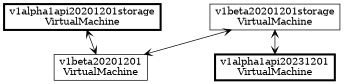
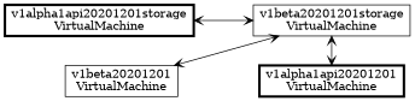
  graph {
    nodesep=1
    node [penwidth=1 shape=rect]
    edge [arrowhead=vee arrowtail=vee dir=both]
    n1 [label="v1beta20201201storage\nVirtualMachine"]
    n2 [label="v1alpha1api20201201storage\nVirtualMachine" penwidth=3]
-   n3 [label="v1alpha1api20231201\nVirtualMachine" penwidth=3]
+   n3 [label="v1alpha1api20201201\nVirtualMachine" penwidth=3]
    n4 [label="v1beta20201201\nVirtualMachine"]
    subgraph sub_1 {
      rank=same
      n1
      n2
    }
    subgraph sub_2 {
      rank=same
      n3
      n4
    }
-   n2 -- n4
+   n2 -- n1
    n3 -- n1
    n4 -- n1
  }
